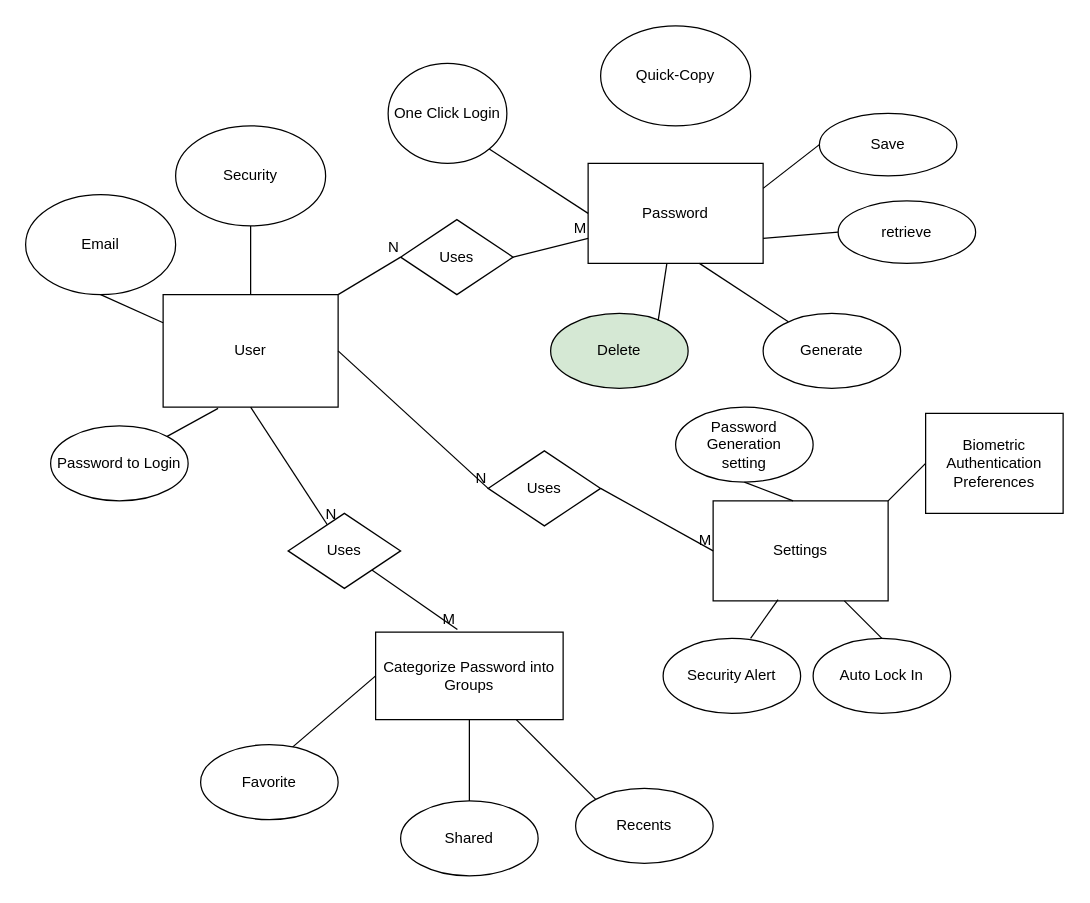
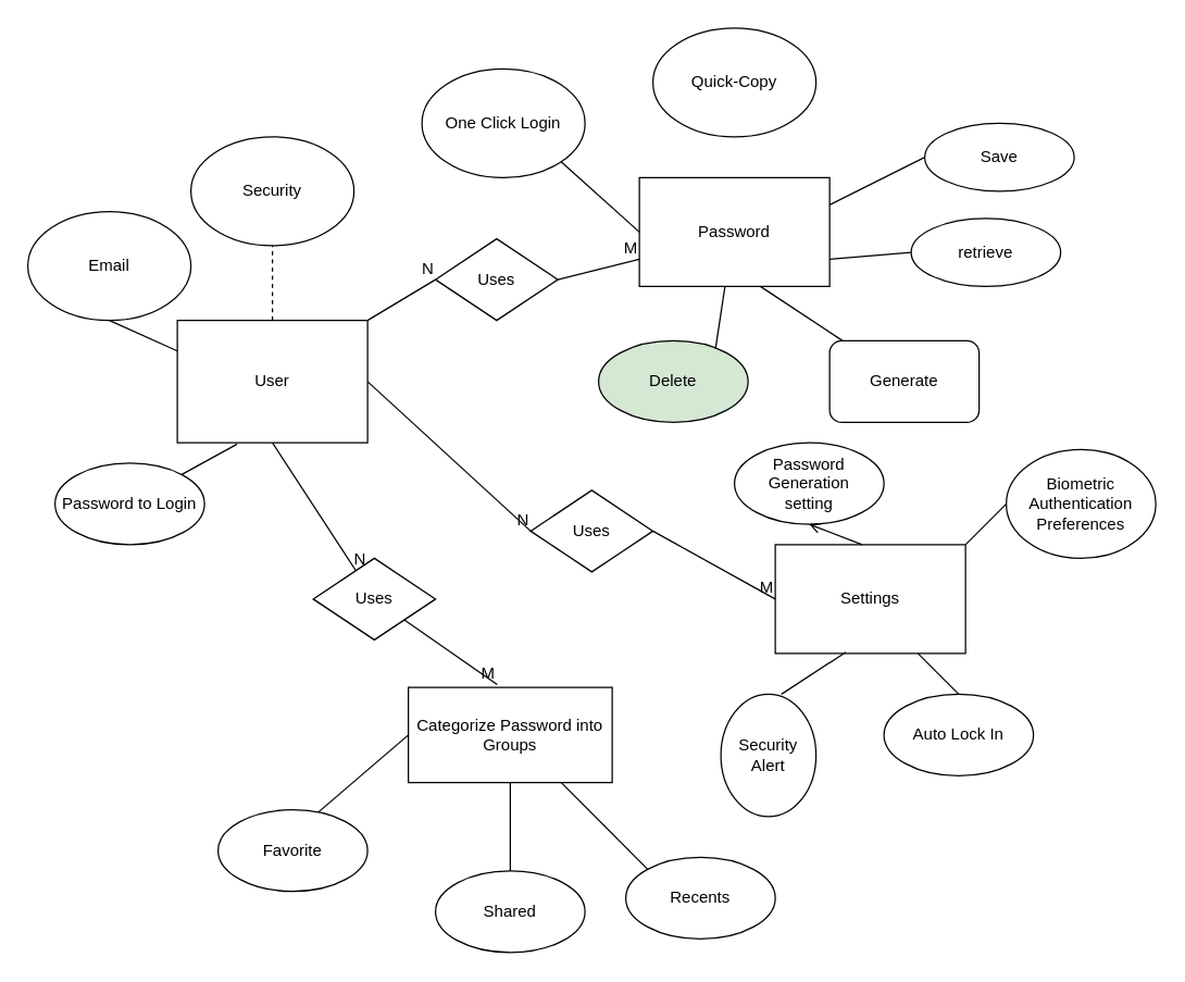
  <mxCell id="0" />
  <mxCell id="1" parent="0" />
  <mxCell id="2" value="User" style="rounded=0;whiteSpace=wrap;html=1;" vertex="1" parent="1"><mxGeometry x="130" y="235" width="140" height="90" as="geometry" /></mxCell>
  <mxCell id="3" value="Password" style="rounded=0;whiteSpace=wrap;html=1;" vertex="1" parent="1"><mxGeometry x="470" y="130" width="140" height="80" as="geometry" /></mxCell>
  <mxCell id="4" value="Settings" style="rounded=0;whiteSpace=wrap;html=1;" vertex="1" parent="1"><mxGeometry x="570" y="400" width="140" height="80" as="geometry" /></mxCell>
  <mxCell id="5" value="Categorize Password into&lt;div&gt;Groups&lt;/div&gt;" style="rounded=0;whiteSpace=wrap;html=1;" vertex="1" parent="1"><mxGeometry x="300" y="505" width="150" height="70" as="geometry" /></mxCell>
  <mxCell id="6" value="Uses" style="rhombus;whiteSpace=wrap;html=1;" vertex="1" parent="1"><mxGeometry x="320" y="175" width="90" height="60" as="geometry" /></mxCell>
  <mxCell id="7" value="Uses" style="rhombus;whiteSpace=wrap;html=1;" vertex="1" parent="1"><mxGeometry x="390" y="360" width="90" height="60" as="geometry" /></mxCell>
  <mxCell id="8" value="Uses" style="rhombus;whiteSpace=wrap;html=1;" vertex="1" parent="1"><mxGeometry x="230" y="410" width="90" height="60" as="geometry" /></mxCell>
  <mxCell id="9" value="" style="endArrow=none;html=1;rounded=0;entryX=0;entryY=0.5;entryDx=0;entryDy=0;exitX=1;exitY=0.5;exitDx=0;exitDy=0;" edge="1" parent="1" source="2" target="7"><mxGeometry relative="1" as="geometry"><mxPoint x="270" y="300" as="sourcePoint" /><mxPoint x="320" y="300" as="targetPoint" /></mxGeometry></mxCell>
  <mxCell id="10" value="N" style="resizable=0;html=1;whiteSpace=wrap;align=right;verticalAlign=bottom;" connectable="0" vertex="1" parent="9"><mxGeometry x="1" relative="1" as="geometry" /></mxCell>
  <mxCell id="11" value="" style="endArrow=none;html=1;rounded=0;entryX=0;entryY=0.5;entryDx=0;entryDy=0;exitX=1;exitY=0.5;exitDx=0;exitDy=0;" edge="1" parent="1" source="7" target="4"><mxGeometry relative="1" as="geometry"><mxPoint x="420" y="299.5" as="sourcePoint" /><mxPoint x="480" y="299.5" as="targetPoint" /></mxGeometry></mxCell>
  <mxCell id="12" value="M" style="resizable=0;html=1;whiteSpace=wrap;align=right;verticalAlign=bottom;" connectable="0" vertex="1" parent="11"><mxGeometry x="1" relative="1" as="geometry" /></mxCell>
  <mxCell id="13" value="" style="endArrow=none;html=1;rounded=0;entryX=0;entryY=0.5;entryDx=0;entryDy=0;exitX=1;exitY=0;exitDx=0;exitDy=0;" edge="1" parent="1" source="2" target="6"><mxGeometry relative="1" as="geometry"><mxPoint x="270" y="230" as="sourcePoint" /><mxPoint x="340" y="310" as="targetPoint" /><Array as="points" /></mxGeometry></mxCell>
  <mxCell id="14" value="N" style="resizable=0;html=1;whiteSpace=wrap;align=right;verticalAlign=bottom;" connectable="0" vertex="1" parent="13"><mxGeometry x="1" relative="1" as="geometry" /></mxCell>
  <mxCell id="15" value="" style="endArrow=none;html=1;rounded=0;entryX=0;entryY=0.75;entryDx=0;entryDy=0;exitX=1;exitY=0.5;exitDx=0;exitDy=0;" edge="1" parent="1" source="6" target="3"><mxGeometry relative="1" as="geometry"><mxPoint x="410" y="130" as="sourcePoint" /><mxPoint x="470" y="129.5" as="targetPoint" /></mxGeometry></mxCell>
  <mxCell id="16" value="M" style="resizable=0;html=1;whiteSpace=wrap;align=right;verticalAlign=bottom;" connectable="0" vertex="1" parent="15"><mxGeometry x="1" relative="1" as="geometry" /></mxCell>
  <mxCell id="17" value="" style="endArrow=none;html=1;rounded=0;exitX=0.5;exitY=1;exitDx=0;exitDy=0;" edge="1" parent="1" source="2" target="8"><mxGeometry relative="1" as="geometry"><mxPoint x="280" y="310" as="sourcePoint" /><mxPoint x="340" y="310" as="targetPoint" /></mxGeometry></mxCell>
  <mxCell id="18" value="N" style="resizable=0;html=1;whiteSpace=wrap;align=right;verticalAlign=bottom;" connectable="0" vertex="1" parent="17"><mxGeometry x="1" relative="1" as="geometry"><mxPoint x="9" as="offset" /></mxGeometry></mxCell>
  <mxCell id="19" value="" style="endArrow=none;html=1;rounded=0;entryX=0.436;entryY=-0.029;entryDx=0;entryDy=0;entryPerimeter=0;" edge="1" parent="1" source="8" target="5"><mxGeometry relative="1" as="geometry"><mxPoint x="430" y="309.5" as="sourcePoint" /><mxPoint x="499" y="470" as="targetPoint" /><Array as="points" /></mxGeometry></mxCell>
  <mxCell id="20" value="M" style="resizable=0;html=1;whiteSpace=wrap;align=right;verticalAlign=bottom;" connectable="0" vertex="1" parent="19"><mxGeometry x="1" relative="1" as="geometry" /></mxCell>
- <mxCell id="21" value="Save" style="ellipse;whiteSpace=wrap;html=1;align=center;" vertex="1" parent="1"><mxGeometry x="655" y="90" width="110" height="50" as="geometry" /></mxCell>
+ <mxCell id="21" value="Save" style="ellipse;whiteSpace=wrap;html=1;align=center;" vertex="1" parent="1"><mxGeometry x="680" y="90" width="110" height="50" as="geometry" /></mxCell>
  <mxCell id="22" value="retrieve" style="ellipse;whiteSpace=wrap;html=1;align=center;" vertex="1" parent="1"><mxGeometry x="670" y="160" width="110" height="50" as="geometry" /></mxCell>
- <mxCell id="23" value="Generate" style="ellipse;whiteSpace=wrap;html=1;align=center;" vertex="1" parent="1"><mxGeometry x="610" y="250" width="110" height="60" as="geometry" /></mxCell>
+ <mxCell id="23" value="Generate" style="whiteSpace=wrap;html=1;align=center;rounded=1;" vertex="1" parent="1"><mxGeometry x="610" y="250" width="110" height="60" as="geometry" /></mxCell>
  <mxCell id="24" value="Delete" style="ellipse;whiteSpace=wrap;html=1;align=center;fillColor=#d5e8d4;" vertex="1" parent="1"><mxGeometry x="440" y="250" width="110" height="60" as="geometry" /></mxCell>
  <mxCell id="25" value="" style="endArrow=none;html=1;rounded=0;entryX=0.782;entryY=0.1;entryDx=0;entryDy=0;entryPerimeter=0;" edge="1" parent="1" target="24"><mxGeometry relative="1" as="geometry"><mxPoint x="533" y="210" as="sourcePoint" /><mxPoint x="540" y="180" as="targetPoint" /></mxGeometry></mxCell>
  <mxCell id="26" value="" style="endArrow=none;html=1;rounded=0;exitX=0.636;exitY=1;exitDx=0;exitDy=0;exitPerimeter=0;" edge="1" parent="1" source="3" target="23"><mxGeometry relative="1" as="geometry"><mxPoint x="563" y="160" as="sourcePoint" /><mxPoint x="550" y="190" as="targetPoint" /></mxGeometry></mxCell>
  <mxCell id="27" value="" style="endArrow=none;html=1;rounded=0;exitX=1;exitY=0.75;exitDx=0;exitDy=0;entryX=0;entryY=0.5;entryDx=0;entryDy=0;" edge="1" parent="1" source="3" target="22"><mxGeometry relative="1" as="geometry"><mxPoint x="573" y="170" as="sourcePoint" /><mxPoint x="560" y="200" as="targetPoint" /></mxGeometry></mxCell>
  <mxCell id="28" value="" style="endArrow=none;html=1;rounded=0;exitX=1;exitY=0.25;exitDx=0;exitDy=0;entryX=0;entryY=0.5;entryDx=0;entryDy=0;" edge="1" parent="1" source="3" target="21"><mxGeometry relative="1" as="geometry"><mxPoint x="583" y="180" as="sourcePoint" /><mxPoint x="570" y="210" as="targetPoint" /></mxGeometry></mxCell>
- <mxCell id="29" value="One Click Login" style="ellipse;whiteSpace=wrap;html=1;" vertex="1" parent="1"><mxGeometry x="310" y="50" width="95" height="80" as="geometry" /></mxCell>
+ <mxCell id="29" value="One Click Login" style="ellipse;whiteSpace=wrap;html=1;" vertex="1" parent="1"><mxGeometry x="310" y="50" width="120" height="80" as="geometry" /></mxCell>
  <mxCell id="30" value="Quick-Copy" style="ellipse;whiteSpace=wrap;html=1;" vertex="1" parent="1"><mxGeometry x="480" y="20" width="120" height="80" as="geometry" /></mxCell>
  <mxCell id="31" value="" style="endArrow=none;html=1;rounded=0;exitX=0;exitY=0.5;exitDx=0;exitDy=0;entryX=1;entryY=1;entryDx=0;entryDy=0;" edge="1" parent="1" source="3" target="29"><mxGeometry relative="1" as="geometry"><mxPoint x="630" y="170" as="sourcePoint" /><mxPoint x="700" y="135" as="targetPoint" /></mxGeometry></mxCell>
  <mxCell id="32" value="Security" style="ellipse;whiteSpace=wrap;html=1;" vertex="1" parent="1"><mxGeometry x="140" y="100" width="120" height="80" as="geometry" /></mxCell>
- <mxCell id="33" value="" style="endArrow=none;html=1;rounded=0;exitX=0.5;exitY=0;exitDx=0;exitDy=0;entryX=0.5;entryY=1;entryDx=0;entryDy=0;" edge="1" parent="1" source="2" target="32"><mxGeometry relative="1" as="geometry"><mxPoint x="480" y="180" as="sourcePoint" /><mxPoint x="422" y="128" as="targetPoint" /></mxGeometry></mxCell>
+ <mxCell id="33" value="" style="endArrow=none;html=1;rounded=0;exitX=0.5;exitY=0;exitDx=0;exitDy=0;entryX=0.5;entryY=1;entryDx=0;entryDy=0;dashed=1;" edge="1" parent="1" source="2" target="32"><mxGeometry relative="1" as="geometry"><mxPoint x="480" y="180" as="sourcePoint" /><mxPoint x="422" y="128" as="targetPoint" /></mxGeometry></mxCell>
  <mxCell id="34" value="Password to Login" style="ellipse;whiteSpace=wrap;html=1;align=center;" vertex="1" parent="1"><mxGeometry x="40" y="340" width="110" height="60" as="geometry" /></mxCell>
  <mxCell id="35" value="" style="endArrow=none;html=1;rounded=0;entryX=0.314;entryY=1.011;entryDx=0;entryDy=0;entryPerimeter=0;" edge="1" parent="1" source="34" target="2"><mxGeometry relative="1" as="geometry"><mxPoint x="210" y="245" as="sourcePoint" /><mxPoint x="160" y="320" as="targetPoint" /></mxGeometry></mxCell>
  <mxCell id="36" value="Auto Lock In" style="ellipse;whiteSpace=wrap;html=1;align=center;" vertex="1" parent="1"><mxGeometry x="650" y="510" width="110" height="60" as="geometry" /></mxCell>
  <mxCell id="37" value="" style="endArrow=none;html=1;rounded=0;entryX=0.5;entryY=0;entryDx=0;entryDy=0;exitX=0.75;exitY=1;exitDx=0;exitDy=0;" edge="1" parent="1" source="4" target="36"><mxGeometry relative="1" as="geometry"><mxPoint x="543" y="220" as="sourcePoint" /><mxPoint x="536" y="266" as="targetPoint" /><Array as="points" /></mxGeometry></mxCell>
- <mxCell id="38" value="Biometric Authentication&lt;div&gt;Preferences&lt;/div&gt;" style="whiteSpace=wrap;html=1;align=center;rounded=0;" vertex="1" parent="1"><mxGeometry x="740" y="330" width="110" height="80" as="geometry" /></mxCell>
+ <mxCell id="38" value="Biometric Authentication&lt;div&gt;Preferences&lt;/div&gt;" style="ellipse;whiteSpace=wrap;html=1;align=center;" vertex="1" parent="1"><mxGeometry x="740" y="330" width="110" height="80" as="geometry" /></mxCell>
  <mxCell id="39" value="" style="endArrow=none;html=1;rounded=0;entryX=0;entryY=0.5;entryDx=0;entryDy=0;" edge="1" parent="1" target="38"><mxGeometry relative="1" as="geometry"><mxPoint x="710" y="400" as="sourcePoint" /><mxPoint x="640" y="267" as="targetPoint" /></mxGeometry></mxCell>
- <mxCell id="40" value="Security Alert" style="ellipse;whiteSpace=wrap;html=1;align=center;" vertex="1" parent="1"><mxGeometry x="530" y="510" width="110" height="60" as="geometry" /></mxCell>
+ <mxCell id="40" value="Security Alert" style="ellipse;whiteSpace=wrap;html=1;align=center;" vertex="1" parent="1"><mxGeometry x="530" y="510" width="70" height="90" as="geometry" /></mxCell>
  <mxCell id="41" value="" style="endArrow=none;html=1;rounded=0;entryX=0.636;entryY=0;entryDx=0;entryDy=0;exitX=0.371;exitY=0.988;exitDx=0;exitDy=0;exitPerimeter=0;entryPerimeter=0;" edge="1" parent="1" source="4" target="40"><mxGeometry relative="1" as="geometry"><mxPoint x="685" y="490" as="sourcePoint" /><mxPoint x="715" y="520" as="targetPoint" /><Array as="points" /></mxGeometry></mxCell>
  <mxCell id="42" value="Password Generation&lt;div&gt;setting&lt;/div&gt;" style="ellipse;whiteSpace=wrap;html=1;align=center;" vertex="1" parent="1"><mxGeometry x="540" y="325" width="110" height="60" as="geometry" /></mxCell>
- <mxCell id="43" value="" style="endArrow=none;html=1;rounded=0;entryX=0.5;entryY=1;entryDx=0;entryDy=0;exitX=0.457;exitY=0;exitDx=0;exitDy=0;exitPerimeter=0;" edge="1" parent="1" source="4" target="42"><mxGeometry relative="1" as="geometry"><mxPoint x="720" y="410" as="sourcePoint" /><mxPoint x="750" y="380" as="targetPoint" /></mxGeometry></mxCell>
+ <mxCell id="43" value="" style="endArrow=open;html=1;rounded=0;entryX=0.5;entryY=1;entryDx=0;entryDy=0;exitX=0.457;exitY=0;exitDx=0;exitDy=0;exitPerimeter=0;" edge="1" parent="1" source="4" target="42"><mxGeometry relative="1" as="geometry"><mxPoint x="720" y="410" as="sourcePoint" /><mxPoint x="750" y="380" as="targetPoint" /></mxGeometry></mxCell>
  <mxCell id="44" value="Email" style="ellipse;whiteSpace=wrap;html=1;" vertex="1" parent="1"><mxGeometry y="155" width="120" height="80" as="geometry" x="20" /></mxCell>
  <mxCell id="45" value="" style="endArrow=none;html=1;rounded=0;exitX=0;exitY=0.25;exitDx=0;exitDy=0;entryX=0.5;entryY=1;entryDx=0;entryDy=0;" edge="1" parent="1" source="2" target="44"><mxGeometry relative="1" as="geometry"><mxPoint x="210" y="245" as="sourcePoint" /><mxPoint x="210" y="190" as="targetPoint" /></mxGeometry></mxCell>
  <mxCell id="46" value="" style="endArrow=none;html=1;rounded=0;entryX=0;entryY=0.5;entryDx=0;entryDy=0;" edge="1" parent="1" target="5"><mxGeometry relative="1" as="geometry"><mxPoint x="230" y="600" as="sourcePoint" /><mxPoint x="422" y="128" as="targetPoint" /></mxGeometry></mxCell>
  <mxCell id="47" value="Favorite" style="ellipse;whiteSpace=wrap;html=1;align=center;" vertex="1" parent="1"><mxGeometry x="160" y="595" width="110" height="60" as="geometry" /></mxCell>
  <mxCell id="48" value="Shared" style="ellipse;whiteSpace=wrap;html=1;align=center;" vertex="1" parent="1"><mxGeometry x="320" y="640" width="110" height="60" as="geometry" /></mxCell>
  <mxCell id="49" value="" style="endArrow=none;html=1;rounded=0;exitX=0.5;exitY=0;exitDx=0;exitDy=0;entryX=0.5;entryY=1;entryDx=0;entryDy=0;" edge="1" parent="1" source="48" target="5"><mxGeometry relative="1" as="geometry"><mxPoint x="480" y="180" as="sourcePoint" /><mxPoint x="422" y="128" as="targetPoint" /></mxGeometry></mxCell>
  <mxCell id="50" value="Recents" style="ellipse;whiteSpace=wrap;html=1;align=center;" vertex="1" parent="1"><mxGeometry x="460" y="630" width="110" height="60" as="geometry" /></mxCell>
  <mxCell id="51" value="" style="endArrow=none;html=1;rounded=0;exitX=0;exitY=0;exitDx=0;exitDy=0;entryX=0.75;entryY=1;entryDx=0;entryDy=0;" edge="1" parent="1" source="50" target="5"><mxGeometry relative="1" as="geometry"><mxPoint x="385" y="650" as="sourcePoint" /><mxPoint x="385" y="605" as="targetPoint" /></mxGeometry></mxCell>
